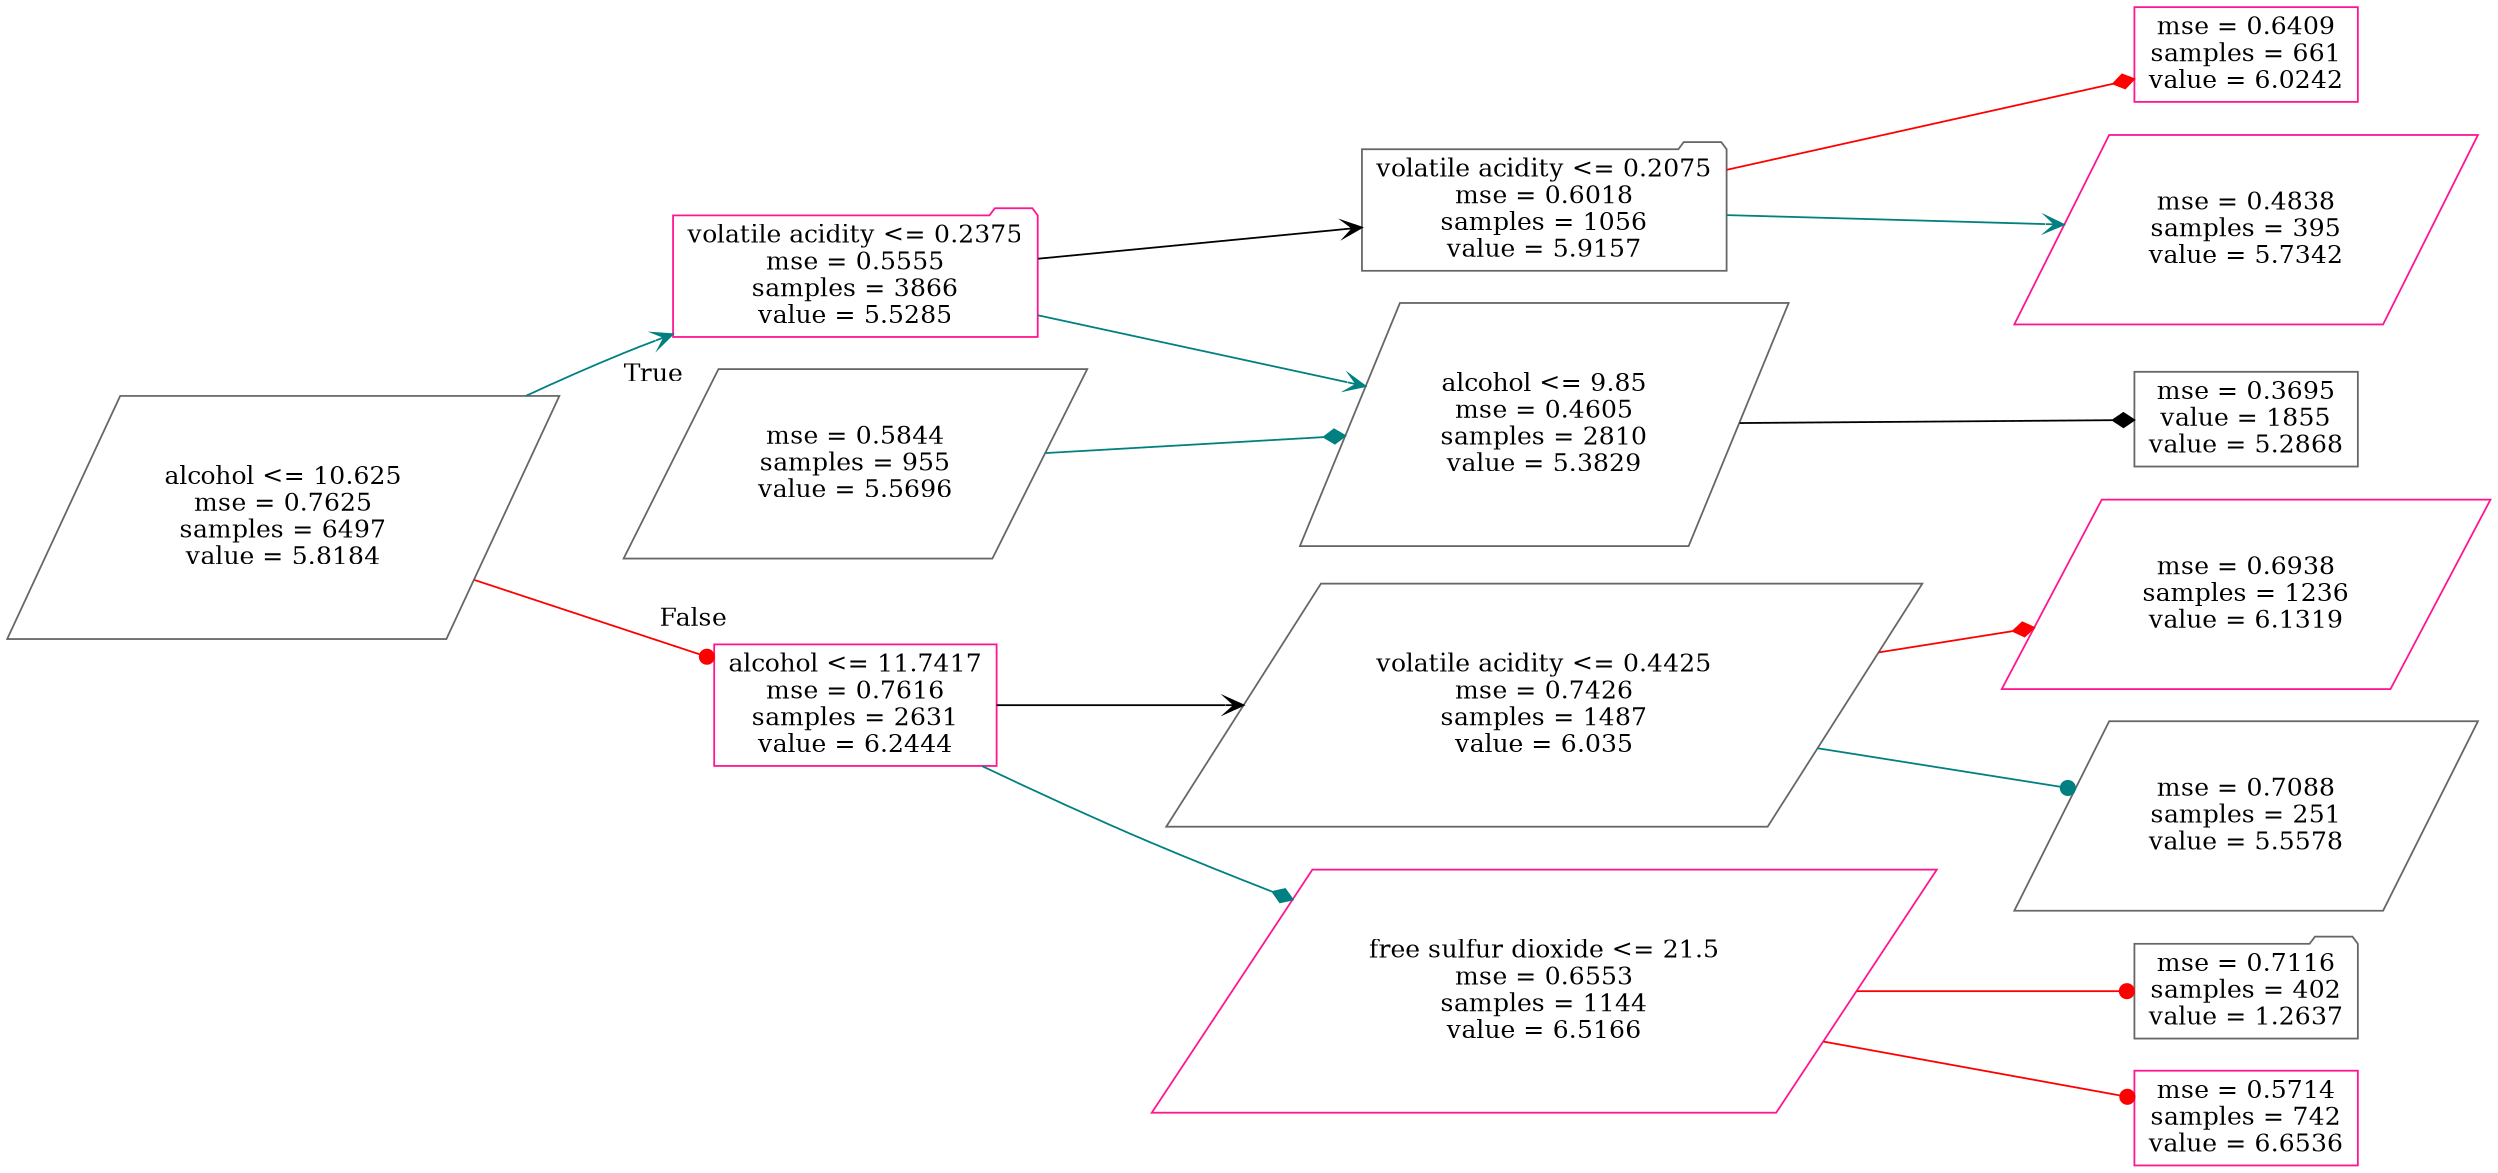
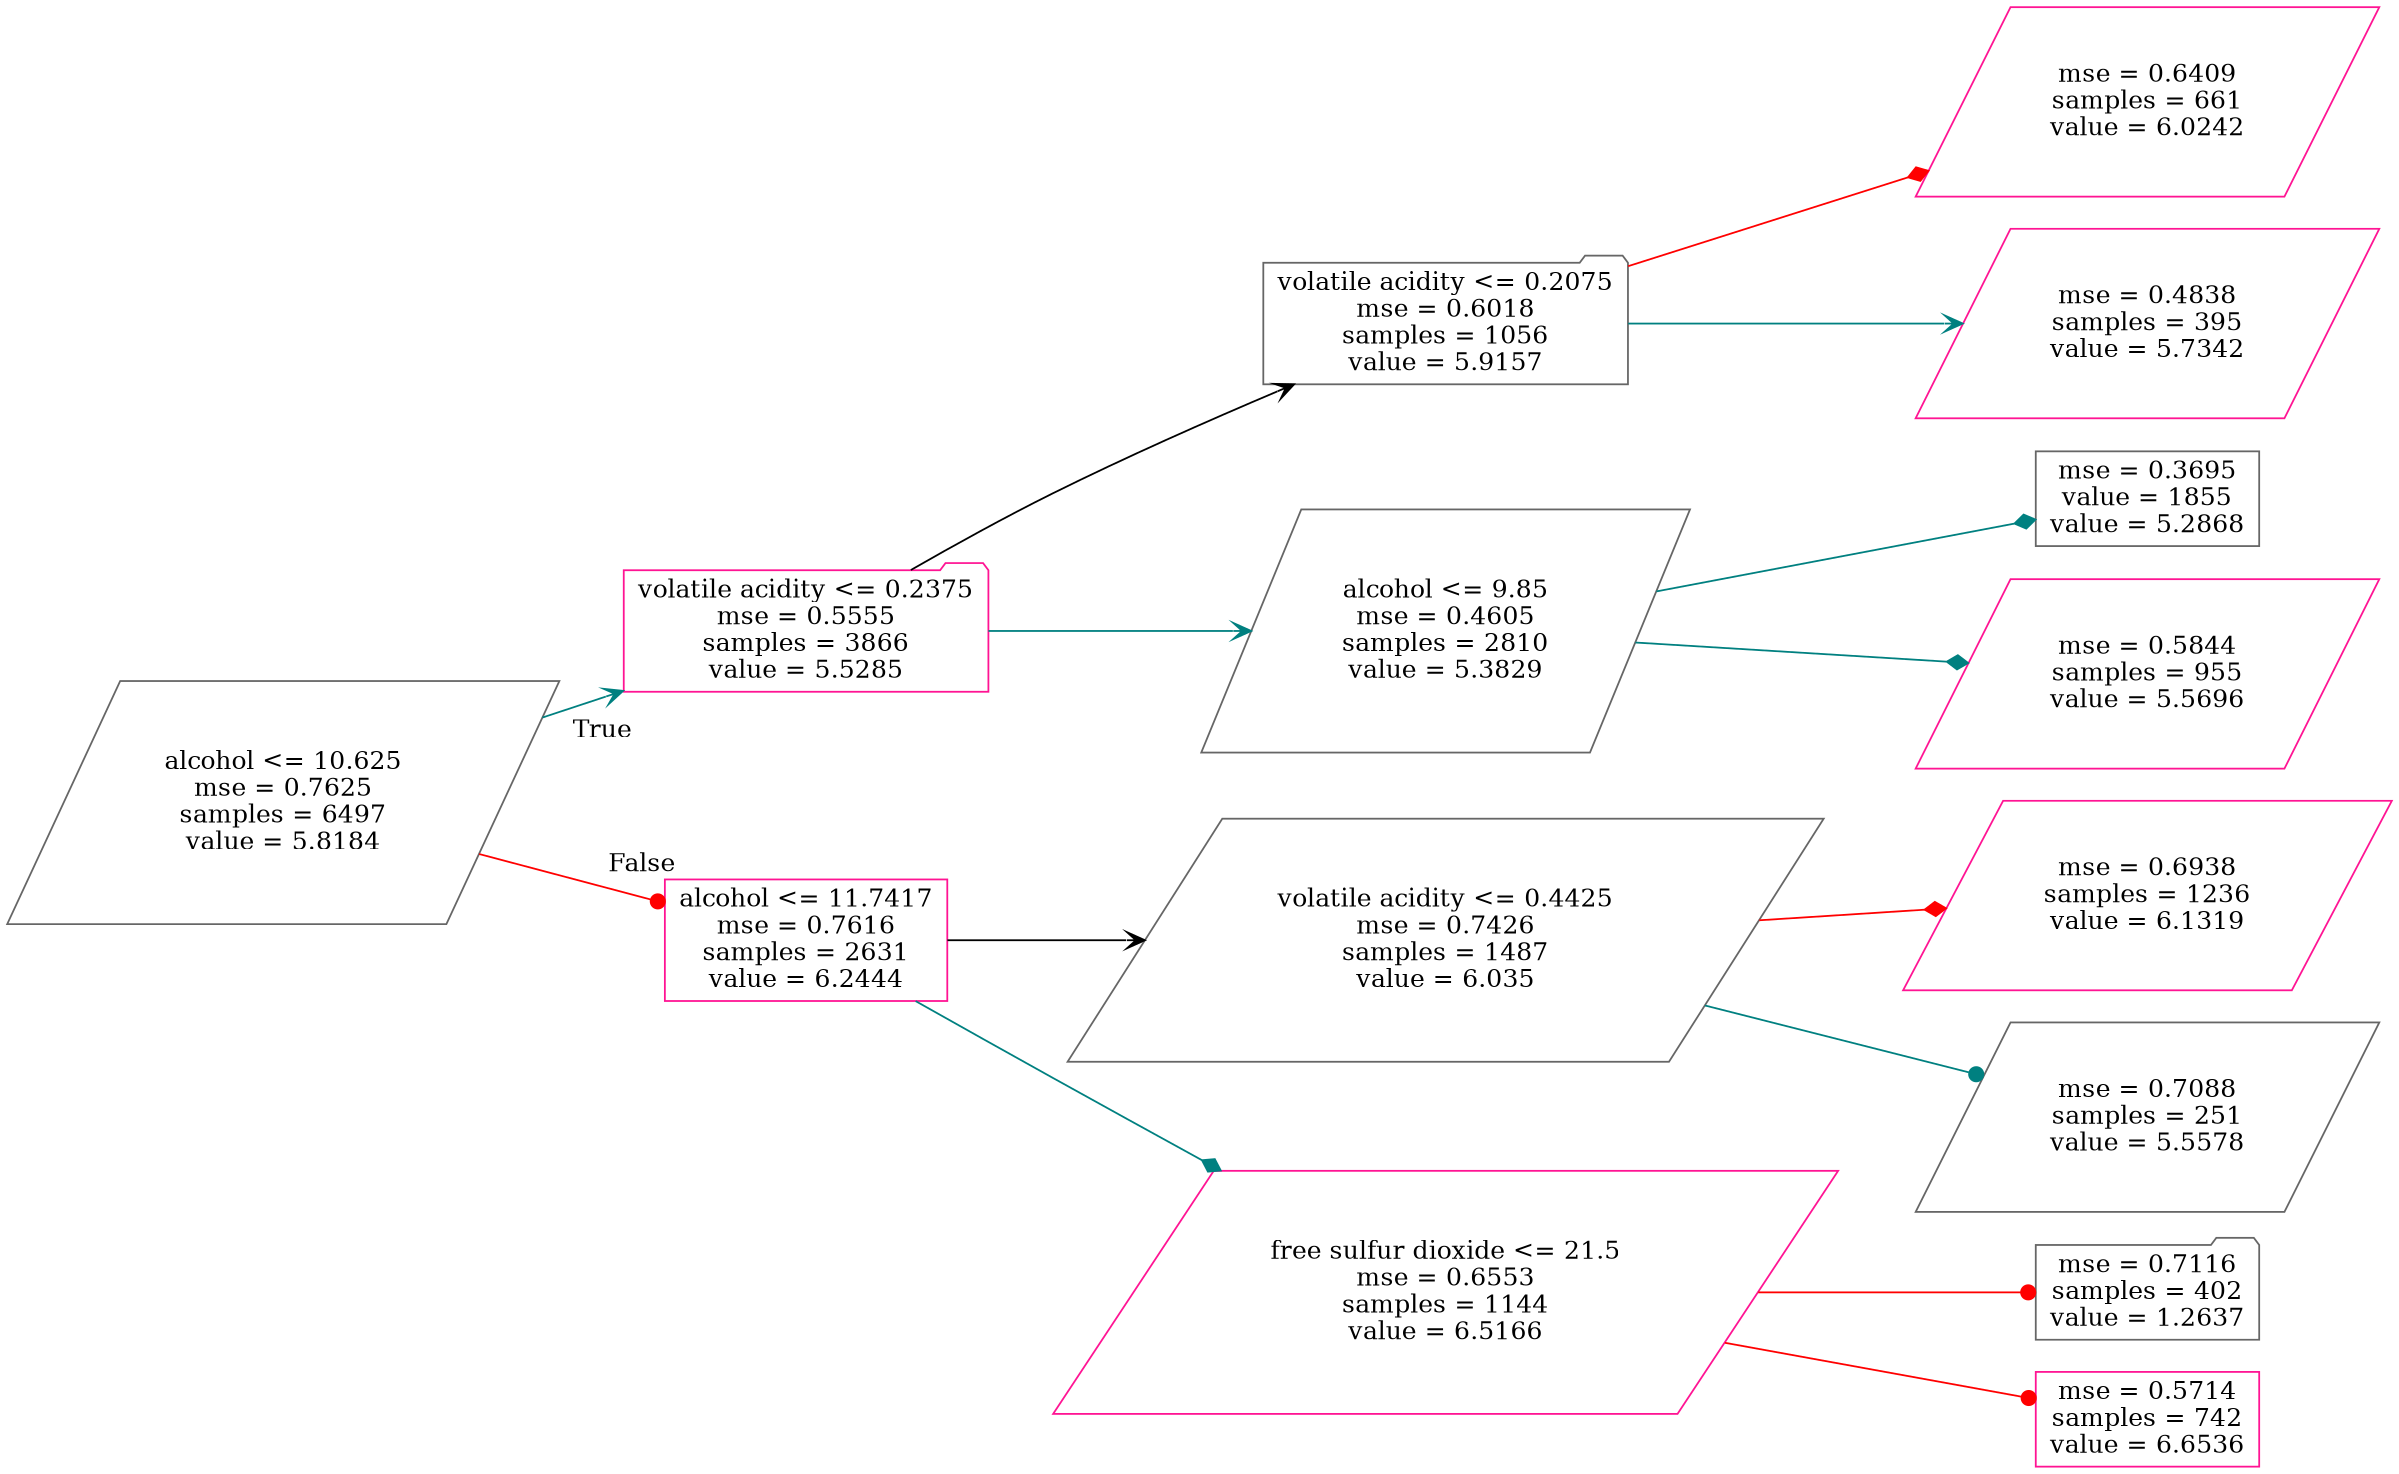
  digraph {
    rankdir=LR
    node [color=gray40 shape=parallelogram]
    edge [arrowhead=vee color=teal]
    n1 [label="alcohol <= 10.625\nmse = 0.7625\nsamples = 6497\nvalue = 5.8184"]
    n2 [color=deeppink label="volatile acidity <= 0.2375\nmse = 0.5555\nsamples = 3866\nvalue = 5.5285" shape=folder]
    n3 [color=deeppink label="alcohol <= 11.7417\nmse = 0.7616\nsamples = 2631\nvalue = 6.2444" shape=box]
    n4 [label="volatile acidity <= 0.2075\nmse = 0.6018\nsamples = 1056\nvalue = 5.9157" shape=folder]
    n5 [label="alcohol <= 9.85\nmse = 0.4605\nsamples = 2810\nvalue = 5.3829"]
    n6 [label="volatile acidity <= 0.4425\nmse = 0.7426\nsamples = 1487\nvalue = 6.035"]
    n7 [color=deeppink label="free sulfur dioxide <= 21.5\nmse = 0.6553\nsamples = 1144\nvalue = 6.5166"]
-   n8 [color=deeppink label="mse = 0.6409\nsamples = 661\nvalue = 6.0242" shape=box]
+   n8 [color=deeppink label="mse = 0.6409\nsamples = 661\nvalue = 6.0242"]
    n9 [color=deeppink label="mse = 0.4838\nsamples = 395\nvalue = 5.7342"]
    n10 [label="mse = 0.3695\nvalue = 1855\nvalue = 5.2868" shape=box]
-   n11 [label="mse = 0.5844\nsamples = 955\nvalue = 5.5696"]
+   n11 [color=deeppink label="mse = 0.5844\nsamples = 955\nvalue = 5.5696"]
    n12 [color=deeppink label="mse = 0.6938\nsamples = 1236\nvalue = 6.1319"]
    n13 [label="mse = 0.7088\nsamples = 251\nvalue = 5.5578"]
    n14 [label="mse = 0.7116\nsamples = 402\nvalue = 1.2637" shape=folder]
    n15 [color=deeppink label="mse = 0.5714\nsamples = 742\nvalue = 6.6536" shape=box]
    n1 -> n2 [headlabel=True labelangle=45 labeldistance=2.5]
    n1 -> n3 [arrowhead=dot color=red headlabel=False labelangle=-45 labeldistance=2.5]
    n2 -> n4 [color=black]
    n2 -> n5
    n3 -> n6 [color=black]
    n3 -> n7 [arrowhead=diamond]
    n4 -> n8 [arrowhead=diamond color=red]
    n4 -> n9
-   n5 -> n10 [arrowhead=diamond color=black]
-   n11 -> n5 [arrowhead=diamond]
+   n5 -> n10 [arrowhead=diamond]
+   n5 -> n11 [arrowhead=diamond]
    n6 -> n12 [arrowhead=diamond color=red]
    n6 -> n13 [arrowhead=dot]
    n7 -> n14 [arrowhead=dot color=red]
    n7 -> n15 [arrowhead=dot color=red]
  }
